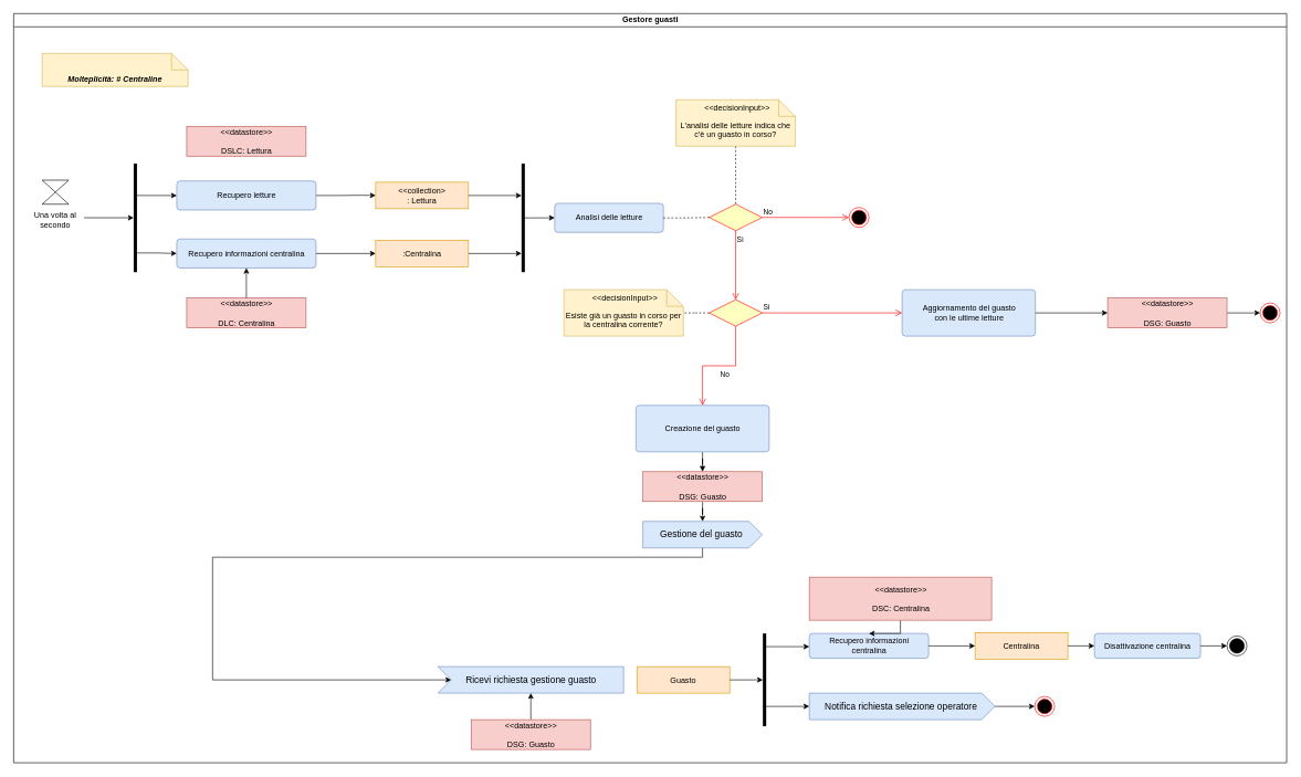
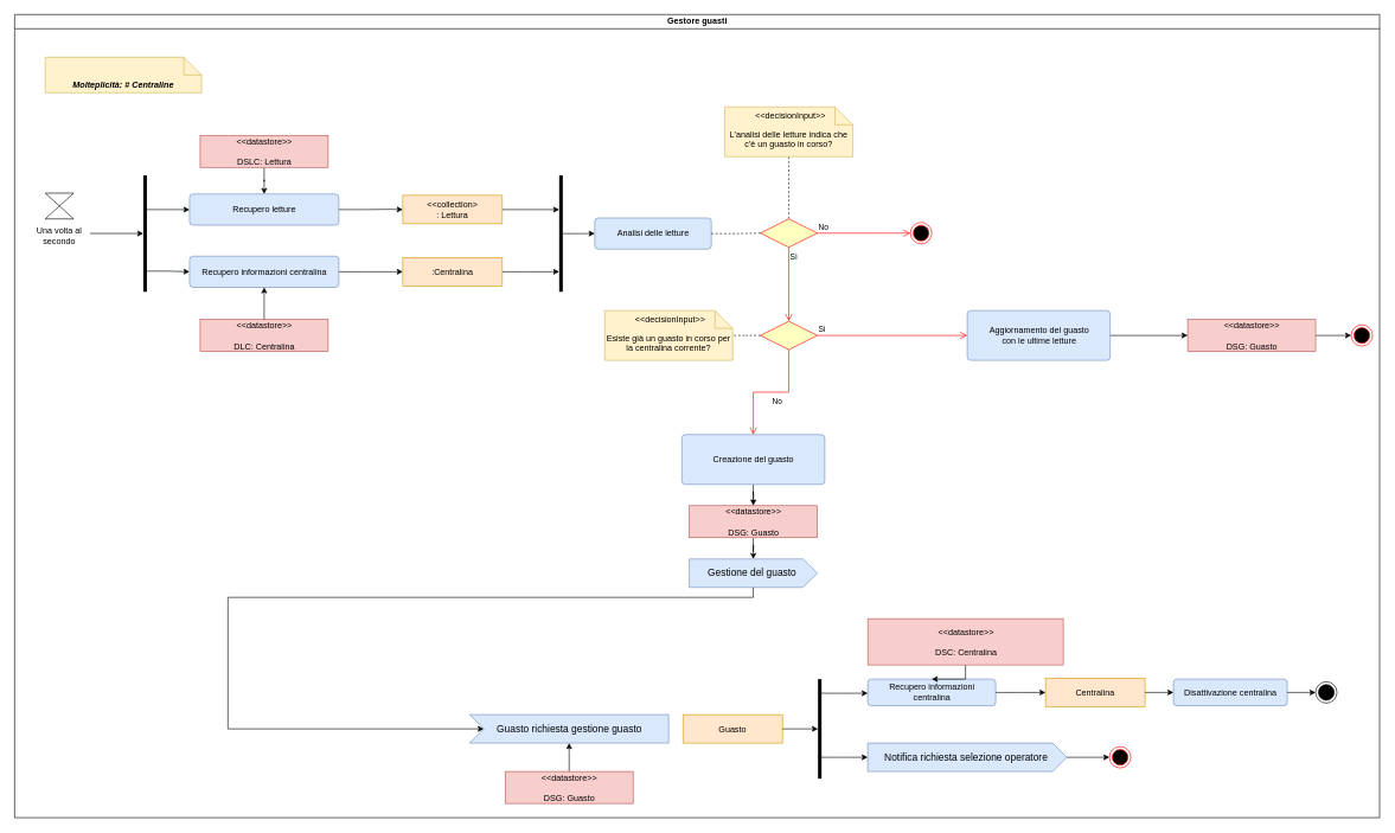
  <mxCell id="0" />
  <mxCell id="1" parent="0" />
  <mxCell id="2" value="Gestore guasti" style="swimlane;html=1;startSize=20;horizontal=1;containerType=tree;glass=0;" parent="1" vertex="1"><mxGeometry x="20" y="20" width="1920" height="1130" as="geometry" /></mxCell>
  <mxCell id="3" value="&lt;i&gt;&lt;b&gt;Molteplicità: # Centraline&lt;/b&gt;&lt;/i&gt;" style="shape=note2;boundedLbl=1;whiteSpace=wrap;html=1;size=25;verticalAlign=top;align=center;fillColor=#fff2cc;strokeColor=#d6b656;gradientColor=none;" parent="2" vertex="1"><mxGeometry x="43" y="60" width="220" height="50" as="geometry" /></mxCell>
  <mxCell id="4" value="" style="shape=collate;whiteSpace=wrap;html=1;" parent="2" vertex="1"><mxGeometry x="43" y="251.25" width="40" height="36.25" as="geometry" /></mxCell>
  <mxCell id="5" value="Una volta al secondo" style="text;html=1;strokeColor=none;fillColor=none;align=center;verticalAlign=middle;whiteSpace=wrap;rounded=0;" parent="2" vertex="1"><mxGeometry x="20" y="296.25" width="86" height="30" as="geometry" /></mxCell>
  <mxCell id="6" value="Recupero letture" style="html=1;align=center;verticalAlign=middle;rounded=1;absoluteArcSize=1;arcSize=10;dashed=0;fillColor=#dae8fc;strokeColor=#6c8ebf;" parent="2" vertex="1"><mxGeometry x="246" y="252.5" width="210" height="43.75" as="geometry" /></mxCell>
+ <mxCell id="7" style="edgeStyle=orthogonalEdgeStyle;rounded=0;orthogonalLoop=1;jettySize=auto;html=1;entryX=0.5;entryY=0;entryDx=0;entryDy=0;" parent="2" source="8" target="6" edge="1"><mxGeometry relative="1" as="geometry"><mxPoint x="351" y="241.25" as="targetPoint" /><Array as="points" /></mxGeometry></mxCell>
  <mxCell id="8" value="&amp;lt;&amp;lt;datastore&amp;gt;&amp;gt;&lt;br&gt;&lt;br&gt;DSLC: Lettura" style="text;html=1;align=center;verticalAlign=middle;dashed=0;fillColor=#f8cecc;strokeColor=#b85450;" parent="2" vertex="1"><mxGeometry x="261" y="170" width="180" height="45" as="geometry" /></mxCell>
  <mxCell id="9" value="&amp;lt;&amp;lt;datastore&amp;gt;&amp;gt;&lt;br&gt;&lt;br&gt;DLC: Centralina" style="text;html=1;align=center;verticalAlign=middle;dashed=0;fillColor=#f8cecc;strokeColor=#b85450;" parent="2" vertex="1"><mxGeometry x="261" y="429" width="180" height="45" as="geometry" /></mxCell>
  <mxCell id="10" style="edgeStyle=orthogonalEdgeStyle;rounded=0;orthogonalLoop=1;jettySize=auto;html=1;" parent="2" target="11" edge="1"><mxGeometry relative="1" as="geometry"><mxPoint x="106" y="308" as="sourcePoint" /><Array as="points"><mxPoint x="106" y="308" /></Array></mxGeometry></mxCell>
  <mxCell id="11" value="" style="html=1;points=[];perimeter=orthogonalPerimeter;fillColor=#000000;strokeColor=none;" parent="2" vertex="1"><mxGeometry x="181" y="226.25" width="5" height="163.75" as="geometry" /></mxCell>
  <mxCell id="12" style="edgeStyle=orthogonalEdgeStyle;rounded=0;orthogonalLoop=1;jettySize=auto;html=1;exitX=1;exitY=0.294;exitDx=0;exitDy=0;exitPerimeter=0;" parent="2" source="11" target="6" edge="1"><mxGeometry relative="1" as="geometry" /></mxCell>
  <mxCell id="13" style="edgeStyle=orthogonalEdgeStyle;rounded=0;orthogonalLoop=1;jettySize=auto;html=1;exitX=1;exitY=0.823;exitDx=0;exitDy=0;exitPerimeter=0;" parent="2" source="11" target="14" edge="1"><mxGeometry relative="1" as="geometry" /></mxCell>
  <mxCell id="14" value="Recupero informazioni centralina" style="html=1;align=center;verticalAlign=middle;rounded=1;absoluteArcSize=1;arcSize=10;dashed=0;fillColor=#dae8fc;strokeColor=#6c8ebf;" parent="2" vertex="1"><mxGeometry x="246" y="340" width="210" height="43.75" as="geometry" /></mxCell>
  <mxCell id="15" style="edgeStyle=orthogonalEdgeStyle;rounded=0;orthogonalLoop=1;jettySize=auto;html=1;entryX=0.5;entryY=1;entryDx=0;entryDy=0;" parent="2" source="9" target="14" edge="1"><mxGeometry relative="1" as="geometry" /></mxCell>
  <mxCell id="16" style="edgeStyle=orthogonalEdgeStyle;rounded=0;orthogonalLoop=1;jettySize=auto;html=1;entryX=0;entryY=0.5;entryDx=0;entryDy=0;exitX=1;exitY=0.5;exitDx=0;exitDy=0;" parent="2" source="6" target="17" edge="1"><mxGeometry relative="1" as="geometry"><mxPoint x="466" y="272.5" as="sourcePoint" /><Array as="points"><mxPoint x="491" y="274" /><mxPoint x="526" y="274" /><mxPoint x="526" y="272" /></Array></mxGeometry></mxCell>
  <mxCell id="17" value="&lt;&lt;collection&gt;&#10;: Lettura" style="text;align=center;verticalAlign=middle;dashed=0;fillColor=#ffe6cc;strokeColor=#d79b00;" parent="2" vertex="1"><mxGeometry x="546" y="254.38" width="140" height="40" as="geometry" /></mxCell>
  <mxCell id="18" style="edgeStyle=orthogonalEdgeStyle;rounded=0;orthogonalLoop=1;jettySize=auto;html=1;entryX=0;entryY=0.5;entryDx=0;entryDy=0;exitX=1;exitY=0.5;exitDx=0;exitDy=0;" parent="2" source="14" target="19" edge="1"><mxGeometry relative="1" as="geometry"><mxPoint x="476" y="362" as="sourcePoint" /><Array as="points"><mxPoint x="491" y="362" /><mxPoint x="526" y="361" /></Array></mxGeometry></mxCell>
  <mxCell id="19" value=":Centralina" style="text;align=center;verticalAlign=middle;dashed=0;fillColor=#ffe6cc;strokeColor=#d79b00;" parent="2" vertex="1"><mxGeometry x="546" y="341.87" width="140" height="40" as="geometry" /></mxCell>
  <mxCell id="20" style="edgeStyle=orthogonalEdgeStyle;rounded=0;orthogonalLoop=1;jettySize=auto;html=1;" parent="2" source="21" edge="1"><mxGeometry relative="1" as="geometry"><mxPoint x="816" y="308.125" as="targetPoint" /></mxGeometry></mxCell>
  <mxCell id="21" value="" style="html=1;points=[];perimeter=orthogonalPerimeter;fillColor=#000000;strokeColor=none;" parent="2" vertex="1"><mxGeometry x="766" y="226.25" width="5" height="163.75" as="geometry" /></mxCell>
  <mxCell id="22" style="edgeStyle=orthogonalEdgeStyle;rounded=0;orthogonalLoop=1;jettySize=auto;html=1;entryX=0;entryY=0.294;entryDx=0;entryDy=0;entryPerimeter=0;" parent="2" source="17" target="21" edge="1"><mxGeometry relative="1" as="geometry" /></mxCell>
  <mxCell id="23" style="edgeStyle=orthogonalEdgeStyle;rounded=0;orthogonalLoop=1;jettySize=auto;html=1;entryX=0;entryY=0.828;entryDx=0;entryDy=0;entryPerimeter=0;" parent="2" source="19" target="21" edge="1"><mxGeometry relative="1" as="geometry" /></mxCell>
  <mxCell id="24" value="Analisi delle letture" style="html=1;align=center;verticalAlign=middle;rounded=1;absoluteArcSize=1;arcSize=10;dashed=0;fillColor=#dae8fc;strokeColor=#6c8ebf;" parent="2" vertex="1"><mxGeometry x="816" y="286.25" width="164" height="43.75" as="geometry" /></mxCell>
  <mxCell id="25" value="" style="rhombus;whiteSpace=wrap;html=1;fillColor=#ffffc0;strokeColor=#ff0000;" parent="2" vertex="1"><mxGeometry x="1049" y="287.5" width="80" height="40" as="geometry" /></mxCell>
  <mxCell id="26" style="edgeStyle=orthogonalEdgeStyle;rounded=0;orthogonalLoop=1;jettySize=auto;html=1;entryX=0;entryY=0.5;entryDx=0;entryDy=0;dashed=1;endArrow=none;endFill=0;" parent="2" source="24" target="25" edge="1"><mxGeometry relative="1" as="geometry" /></mxCell>
  <mxCell id="27" value="No" style="edgeStyle=orthogonalEdgeStyle;html=1;align=left;verticalAlign=bottom;endArrow=open;endSize=8;strokeColor=#ff0000;rounded=0;" parent="2" source="25" target="32" edge="1"><mxGeometry x="-1" relative="1" as="geometry"><mxPoint x="1250" y="306.25" as="targetPoint" /><Array as="points"><mxPoint x="1220" y="307" /><mxPoint x="1220" y="307" /></Array></mxGeometry></mxCell>
  <mxCell id="28" value="Sì" style="edgeStyle=orthogonalEdgeStyle;html=1;align=left;verticalAlign=top;endArrow=open;endSize=8;strokeColor=#ff0000;rounded=0;entryX=0.5;entryY=0;entryDx=0;entryDy=0;" parent="2" source="25" target="33" edge="1"><mxGeometry x="-1" relative="1" as="geometry"><mxPoint x="1089" y="421" as="targetPoint" /></mxGeometry></mxCell>
  <mxCell id="29" style="edgeStyle=orthogonalEdgeStyle;rounded=0;orthogonalLoop=1;jettySize=auto;html=1;exitX=0.5;exitY=1;exitDx=0;exitDy=0;exitPerimeter=0;entryX=0.5;entryY=0;entryDx=0;entryDy=0;endArrow=none;endFill=0;dashed=1;" parent="2" source="30" target="25" edge="1"><mxGeometry relative="1" as="geometry" /></mxCell>
  <mxCell id="30" value="L'analisi delle letture indica che c'è un guasto in corso?" style="shape=note2;boundedLbl=1;whiteSpace=wrap;html=1;size=25;verticalAlign=top;align=center;fillColor=#fff2cc;strokeColor=#d6b656;" parent="2" vertex="1"><mxGeometry x="999" y="130" width="180" height="70" as="geometry" /></mxCell>
  <mxCell id="31" value="&lt;&lt;decisionInput&gt;&gt;" style="resizeWidth=1;part=1;strokeColor=none;fillColor=none;align=center;spacingLeft=5;" parent="30" vertex="1"><mxGeometry width="180" height="25" relative="1" as="geometry" /></mxCell>
  <mxCell id="32" value="" style="ellipse;html=1;shape=endState;fillColor=#000000;strokeColor=#ff0000;" parent="2" vertex="1"><mxGeometry x="1260" y="292.5" width="30" height="30" as="geometry" /></mxCell>
  <mxCell id="33" value="" style="rhombus;whiteSpace=wrap;html=1;fillColor=#ffffc0;strokeColor=#ff0000;" parent="2" vertex="1"><mxGeometry x="1049" y="431.5" width="80" height="40" as="geometry" /></mxCell>
  <mxCell id="34" value="Sì" style="edgeStyle=orthogonalEdgeStyle;html=1;align=left;verticalAlign=bottom;endArrow=open;endSize=8;strokeColor=#ff0000;rounded=0;" parent="2" source="33" target="40" edge="1"><mxGeometry x="-1" relative="1" as="geometry"><mxPoint x="1229" y="591" as="targetPoint" /><Array as="points" /></mxGeometry></mxCell>
  <mxCell id="35" style="edgeStyle=orthogonalEdgeStyle;rounded=0;orthogonalLoop=1;jettySize=auto;html=1;startArrow=none;startFill=0;endArrow=none;endFill=0;dashed=1;exitX=0;exitY=0.5;exitDx=0;exitDy=0;" parent="2" source="33" target="36" edge="1"><mxGeometry relative="1" as="geometry" /></mxCell>
  <mxCell id="36" value="Esiste già un guasto in corso per la centralina corrente?" style="shape=note2;boundedLbl=1;whiteSpace=wrap;html=1;size=25;verticalAlign=top;align=center;fillColor=#fff2cc;strokeColor=#d6b656;" parent="2" vertex="1"><mxGeometry x="830" y="416.5" width="180" height="70" as="geometry" /></mxCell>
  <mxCell id="37" value="&lt;&lt;decisionInput&gt;&gt;" style="resizeWidth=1;part=1;strokeColor=none;fillColor=none;align=center;spacingLeft=5;" parent="36" vertex="1"><mxGeometry width="180" height="25" relative="1" as="geometry" /></mxCell>
  <mxCell id="38" style="edgeStyle=orthogonalEdgeStyle;rounded=0;orthogonalLoop=1;jettySize=auto;html=1;" parent="2" source="39" target="42" edge="1"><mxGeometry relative="1" as="geometry" /></mxCell>
  <mxCell id="39" value="&amp;lt;&amp;lt;datastore&amp;gt;&amp;gt;&lt;br&gt;&lt;br&gt;DSG: Guasto" style="text;html=1;align=center;verticalAlign=middle;dashed=0;fillColor=#f8cecc;strokeColor=#b85450;" parent="2" vertex="1"><mxGeometry x="1650" y="429" width="180" height="45" as="geometry" /></mxCell>
  <mxCell id="40" value="Aggiornamento&amp;nbsp;del guasto &lt;br&gt;con le ultime letture" style="html=1;align=center;verticalAlign=middle;rounded=1;absoluteArcSize=1;arcSize=10;dashed=0;fillColor=#dae8fc;strokeColor=#6c8ebf;" parent="2" vertex="1"><mxGeometry x="1340" y="416.5" width="201" height="70" as="geometry" /></mxCell>
  <mxCell id="41" style="edgeStyle=orthogonalEdgeStyle;rounded=0;orthogonalLoop=1;jettySize=auto;html=1;exitX=0.5;exitY=1;exitDx=0;exitDy=0;dashed=1;startArrow=none;startFill=0;endArrow=none;endFill=0;" parent="2" source="39" target="39" edge="1"><mxGeometry relative="1" as="geometry" /></mxCell>
  <mxCell id="42" value="" style="ellipse;html=1;shape=endState;fillColor=#000000;strokeColor=#ff0000;" parent="2" vertex="1"><mxGeometry x="1880" y="436.5" width="30" height="30" as="geometry" /></mxCell>
  <mxCell id="43" value="Gestione del guasto&amp;nbsp;" style="html=1;shape=mxgraph.infographic.ribbonSimple;notch1=0;notch2=20;align=center;verticalAlign=middle;fontSize=14;fontStyle=0;fillColor=#dae8fc;strokeColor=#6c8ebf;" parent="2" vertex="1"><mxGeometry x="949" y="766" width="180" height="40" as="geometry" /></mxCell>
  <mxCell id="44" style="edgeStyle=orthogonalEdgeStyle;rounded=0;orthogonalLoop=1;jettySize=auto;html=1;startArrow=classic;startFill=1;endArrow=none;endFill=0;entryX=0.5;entryY=1;entryDx=0;entryDy=0;" parent="2" source="43" target="45" edge="1"><mxGeometry relative="1" as="geometry" /></mxCell>
  <mxCell id="45" value="&amp;lt;&amp;lt;datastore&amp;gt;&amp;gt;&lt;br&gt;&lt;br&gt;DSG: Guasto" style="text;html=1;align=center;verticalAlign=middle;dashed=0;fillColor=#f8cecc;strokeColor=#b85450;" parent="2" vertex="1"><mxGeometry x="949" y="691" width="180" height="45" as="geometry" /></mxCell>
  <mxCell id="46" style="edgeStyle=orthogonalEdgeStyle;rounded=0;orthogonalLoop=1;jettySize=auto;html=1;startArrow=block;startFill=1;endArrow=none;endFill=0;exitX=0.5;exitY=0;exitDx=0;exitDy=0;" parent="2" source="45" target="47" edge="1"><mxGeometry relative="1" as="geometry" /></mxCell>
  <mxCell id="47" value="Creazione del guasto" style="html=1;align=center;verticalAlign=middle;rounded=1;absoluteArcSize=1;arcSize=10;dashed=0;fillColor=#dae8fc;strokeColor=#6c8ebf;" parent="2" vertex="1"><mxGeometry x="938.5" y="591" width="201" height="70" as="geometry" /></mxCell>
  <mxCell id="48" value="No" style="edgeStyle=orthogonalEdgeStyle;html=1;align=left;verticalAlign=top;endArrow=open;endSize=8;strokeColor=#ff0000;rounded=0;entryX=0.5;entryY=0;entryDx=0;entryDy=0;" parent="2" source="33" target="47" edge="1"><mxGeometry relative="1" as="geometry"><mxPoint x="1040" y="621" as="targetPoint" /><mxPoint x="1089" y="471.5" as="sourcePoint" /></mxGeometry></mxCell>
  <mxCell id="49" style="edgeStyle=orthogonalEdgeStyle;rounded=0;orthogonalLoop=1;jettySize=auto;html=1;startArrow=classic;startFill=1;endArrow=none;endFill=0;exitX=0;exitY=0;exitDx=20;exitDy=20;exitPerimeter=0;" parent="2" source="50" edge="1"><mxGeometry relative="1" as="geometry"><mxPoint x="1038.966" y="806.0" as="targetPoint" /><mxPoint x="360" y="900" as="sourcePoint" /><Array as="points"><mxPoint x="300" y="1005" /><mxPoint x="300" y="820" /><mxPoint x="1039" y="820" /></Array></mxGeometry></mxCell>
- <mxCell id="50" value="Ricevi richiesta gestione guasto" style="html=1;shape=mxgraph.infographic.ribbonSimple;notch1=20;notch2=0;align=center;verticalAlign=middle;fontSize=14;fontStyle=0;flipH=1;fillColor=#dae8fc;strokeColor=#6c8ebf;direction=west;" parent="2" vertex="1"><mxGeometry x="640" y="985" width="280" height="40" as="geometry" /></mxCell>
+ <mxCell id="50" value="Guasto richiesta gestione guasto" style="html=1;shape=mxgraph.infographic.ribbonSimple;notch1=20;notch2=0;align=center;verticalAlign=middle;fontSize=14;fontStyle=0;flipH=1;fillColor=#dae8fc;strokeColor=#6c8ebf;direction=west;" parent="2" vertex="1"><mxGeometry x="640" y="985" width="280" height="40" as="geometry" /></mxCell>
  <mxCell id="51" value="Guasto" style="text;align=center;verticalAlign=middle;dashed=0;fillColor=#ffe6cc;strokeColor=#d79b00;" parent="2" vertex="1"><mxGeometry x="940" y="985" width="140" height="40" as="geometry" /></mxCell>
  <mxCell id="52" value="Recupero informazioni &lt;br&gt;centralina" style="html=1;align=center;verticalAlign=middle;rounded=1;absoluteArcSize=1;arcSize=10;dashed=0;fillColor=#dae8fc;strokeColor=#6c8ebf;" parent="2" vertex="1"><mxGeometry x="1200" y="935" width="180" height="37.5" as="geometry" /></mxCell>
  <mxCell id="53" style="edgeStyle=orthogonalEdgeStyle;rounded=0;orthogonalLoop=1;jettySize=auto;html=1;exitX=0.5;exitY=1;exitDx=0;exitDy=0;entryX=0.5;entryY=0;entryDx=0;entryDy=0;" parent="2" source="54" target="52" edge="1"><mxGeometry relative="1" as="geometry" /></mxCell>
  <mxCell id="54" value="&amp;lt;&amp;lt;datastore&amp;gt;&amp;gt;&lt;br&gt;&lt;br&gt;DSC: Centralina" style="text;html=1;align=center;verticalAlign=middle;dashed=0;fillColor=#f8cecc;strokeColor=#b85450;" parent="2" vertex="1"><mxGeometry x="1200" y="850" width="275" height="65" as="geometry" /></mxCell>
  <mxCell id="55" style="edgeStyle=orthogonalEdgeStyle;rounded=0;orthogonalLoop=1;jettySize=auto;html=1;exitX=0.5;exitY=0;exitDx=0;exitDy=0;entryX=0;entryY=0;entryDx=140;entryDy=0;entryPerimeter=0;" parent="2" source="56" target="50" edge="1"><mxGeometry relative="1" as="geometry" /></mxCell>
  <mxCell id="56" value="&amp;lt;&amp;lt;datastore&amp;gt;&amp;gt;&lt;br&gt;&lt;br&gt;DSG: Guasto" style="text;html=1;align=center;verticalAlign=middle;dashed=0;fillColor=#f8cecc;strokeColor=#b85450;" parent="2" vertex="1"><mxGeometry x="690" y="1065" width="180" height="45" as="geometry" /></mxCell>
  <mxCell id="57" value="" style="html=1;points=[];perimeter=orthogonalPerimeter;fillColor=#000000;strokeColor=none;" parent="2" vertex="1"><mxGeometry x="1130" y="935" width="5" height="140" as="geometry" /></mxCell>
  <mxCell id="58" style="edgeStyle=orthogonalEdgeStyle;rounded=0;orthogonalLoop=1;jettySize=auto;html=1;" parent="2" source="51" target="57" edge="1"><mxGeometry relative="1" as="geometry"><mxPoint x="1130" y="1005" as="targetPoint" /></mxGeometry></mxCell>
  <mxCell id="59" style="edgeStyle=orthogonalEdgeStyle;rounded=0;orthogonalLoop=1;jettySize=auto;html=1;exitX=0.88;exitY=0.142;exitDx=0;exitDy=0;exitPerimeter=0;" parent="2" source="57" target="52" edge="1"><mxGeometry relative="1" as="geometry"><Array as="points"><mxPoint x="1160" y="955" /><mxPoint x="1160" y="955" /></Array></mxGeometry></mxCell>
  <mxCell id="60" value="Centralina" style="text;align=center;verticalAlign=middle;dashed=0;fillColor=#ffe6cc;strokeColor=#d79b00;" parent="2" vertex="1"><mxGeometry x="1450" y="933.75" width="140" height="40" as="geometry" /></mxCell>
  <mxCell id="61" style="edgeStyle=orthogonalEdgeStyle;rounded=0;orthogonalLoop=1;jettySize=auto;html=1;" parent="2" source="52" target="60" edge="1"><mxGeometry relative="1" as="geometry"><mxPoint x="1350" y="953.75" as="targetPoint" /></mxGeometry></mxCell>
  <mxCell id="62" value="Disattivazione centralina" style="html=1;align=center;verticalAlign=middle;rounded=1;absoluteArcSize=1;arcSize=10;dashed=0;fillColor=#dae8fc;strokeColor=#6c8ebf;" parent="2" vertex="1"><mxGeometry x="1630" y="935" width="160" height="37.5" as="geometry" /></mxCell>
  <mxCell id="63" style="edgeStyle=orthogonalEdgeStyle;rounded=0;orthogonalLoop=1;jettySize=auto;html=1;exitX=1;exitY=0.5;exitDx=0;exitDy=0;entryX=0;entryY=0.5;entryDx=0;entryDy=0;" parent="2" source="60" target="62" edge="1"><mxGeometry relative="1" as="geometry"><mxPoint x="1550" y="954" as="targetPoint" /></mxGeometry></mxCell>
  <mxCell id="64" value="" style="ellipse;html=1;shape=endState;fillColor=strokeColor;" parent="2" vertex="1"><mxGeometry x="1830" y="938.75" width="30" height="30" as="geometry" /></mxCell>
  <mxCell id="65" style="edgeStyle=orthogonalEdgeStyle;rounded=0;orthogonalLoop=1;jettySize=auto;html=1;exitX=1;exitY=0.5;exitDx=0;exitDy=0;entryX=0;entryY=0.5;entryDx=0;entryDy=0;" parent="2" source="62" target="64" edge="1"><mxGeometry relative="1" as="geometry"><mxPoint x="1740" y="954" as="targetPoint" /></mxGeometry></mxCell>
  <mxCell id="66" style="edgeStyle=orthogonalEdgeStyle;rounded=0;orthogonalLoop=1;jettySize=auto;html=1;exitX=0;exitY=0.786;exitDx=0;exitDy=0;exitPerimeter=0;" parent="2" source="57" target="67" edge="1"><mxGeometry relative="1" as="geometry"><Array as="points"><mxPoint x="1160" y="1045" /><mxPoint x="1160" y="1045" /></Array></mxGeometry></mxCell>
  <mxCell id="67" value="Notifica richiesta selezione operatore&amp;nbsp;" style="html=1;shape=mxgraph.infographic.ribbonSimple;notch1=0;notch2=20;align=center;verticalAlign=middle;fontSize=14;fontStyle=0;fillColor=#dae8fc;strokeColor=#6c8ebf;" parent="2" vertex="1"><mxGeometry x="1200" y="1025" width="280" height="40" as="geometry" /></mxCell>
  <mxCell id="68" style="edgeStyle=orthogonalEdgeStyle;rounded=0;orthogonalLoop=1;jettySize=auto;html=1;startArrow=classic;startFill=1;endArrow=none;endFill=0;exitX=0;exitY=0.5;exitDx=0;exitDy=0;entryX=1;entryY=0.5;entryDx=0;entryDy=0;entryPerimeter=0;" parent="2" source="69" target="67" edge="1"><mxGeometry relative="1" as="geometry"><mxPoint x="1289.966" y="1065" as="targetPoint" /><mxPoint x="1290" y="1120" as="sourcePoint" /></mxGeometry></mxCell>
  <mxCell id="69" value="" style="ellipse;html=1;shape=endState;fillColor=#000000;strokeColor=#ff0000;" parent="2" vertex="1"><mxGeometry x="1540" y="1030" width="30" height="30" as="geometry" /></mxCell>
  <mxCell id="70" style="edgeStyle=orthogonalEdgeStyle;rounded=0;orthogonalLoop=1;jettySize=auto;html=1;entryX=0;entryY=0.5;entryDx=0;entryDy=0;" parent="2" source="40" target="39" edge="1"><mxGeometry relative="1" as="geometry"><mxPoint x="1570" y="451.5" as="targetPoint" /></mxGeometry></mxCell>
